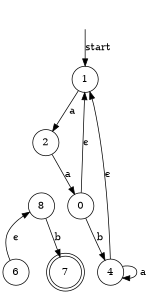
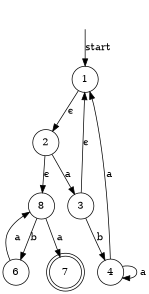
  digraph {
    node [shape=circle]
    "" [shape=none]
    1
    2
-   3 [label=0]
+   3
    n5 [label=8]
    4
    6
    7 [shape=doublecircle]
    "" -> 1 [label=start]
-   1 -> 2 [label=" a"]
+   1 -> 2 [label="ϵ"]
    2 -> 3 [label=a]
+   2 -> n5 [label="ϵ"]
    3 -> 1 [label="ϵ"]
    3 -> 4 [label=b]
-   n5 -> 7 [label=b]
-   4 -> 1 [label="ϵ"]
+   n5 -> 6 [label=b]
+   n5 -> 7 [label=" a"]
+   4 -> 1 [label="  a "]
    4 -> 4 [label=" a"]
-   6 -> n5 [label="ϵ"]
+   6 -> n5 [label="  a "]
  }
